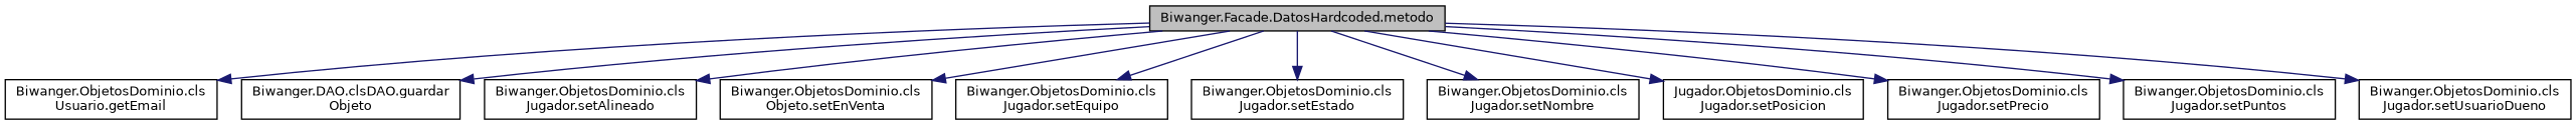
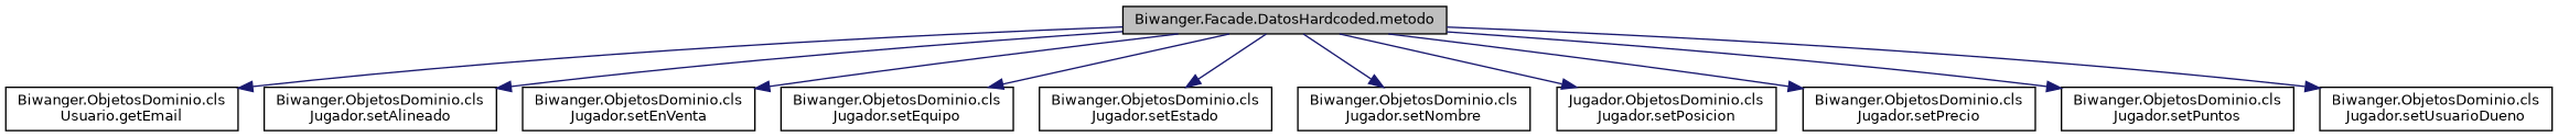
  digraph {
    rankdir=TB
    node [color=black fillcolor=white fontname=Helvetica fontsize=10 shape=record style=filled]
    edge [color=midnightblue fontname=Helvetica fontsize=10 labelfontname=Helvetica labelfontsize=10 style=solid]
    n1 [fillcolor=grey75 fontcolor=black height=0.2 label="Biwanger.Facade.DatosHardcoded.metodo" width=0.4]
    n2 [height=0.2 label="Biwanger.ObjetosDominio.cls\lUsuario.getEmail" width=0.4]
-   n3 [height=0.2 label="Biwanger.DAO.clsDAO.guardar\lObjeto" width=0.4]
    n4 [height=0.2 label="Biwanger.ObjetosDominio.cls\lJugador.setAlineado" width=0.4]
-   n5 [height=0.2 label="Biwanger.ObjetosDominio.cls\lObjeto.setEnVenta" width=0.4]
+   n5 [height=0.2 label="Biwanger.ObjetosDominio.cls\lJugador.setEnVenta" width=0.4]
    n6 [height=0.2 label="Biwanger.ObjetosDominio.cls\lJugador.setEquipo" width=0.4]
    n7 [height=0.2 label="Biwanger.ObjetosDominio.cls\lJugador.setEstado" width=0.4]
    n8 [height=0.2 label="Biwanger.ObjetosDominio.cls\lJugador.setNombre" width=0.4]
    n9 [height=0.2 label="Jugador.ObjetosDominio.cls\lJugador.setPosicion" width=0.4]
    n10 [height=0.2 label="Biwanger.ObjetosDominio.cls\lJugador.setPrecio" width=0.4]
    n11 [height=0.2 label="Biwanger.ObjetosDominio.cls\lJugador.setPuntos" width=0.4]
    n12 [height=0.2 label="Biwanger.ObjetosDominio.cls\lJugador.setUsuarioDueno" width=0.4]
    n1 -> n2
-   n1 -> n3
    n1 -> n4
    n1 -> n5
    n1 -> n6
    n1 -> n7
    n1 -> n8
    n1 -> n9
    n1 -> n10
    n1 -> n11
    n1 -> n12
  }
